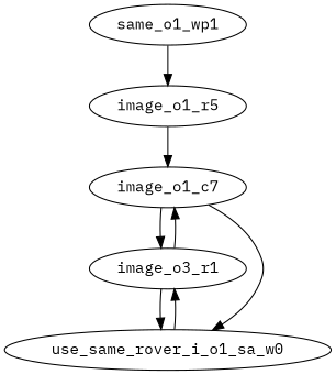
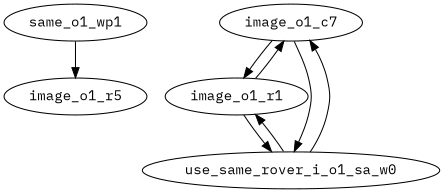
  digraph {
    fontname="IBM Plex Mono"
    node [fontname="IBM Plex Mono"]
    edge [fontname="IBM Plex Mono"]
    n1 [label=image_o1_r5]
    n2 [label=image_o1_c7]
-   image_o1_r1 [label=image_o3_r1]
+   image_o1_r1
    use_same_rover_i_o1_sa_w0
    n5 [label=same_o1_wp1]
    n2 -> image_o1_r1
    n2 -> use_same_rover_i_o1_sa_w0
    image_o1_r1 -> n2
    image_o1_r1 -> use_same_rover_i_o1_sa_w0
-   n1 -> n2
+   use_same_rover_i_o1_sa_w0 -> n2
    use_same_rover_i_o1_sa_w0 -> image_o1_r1
    n5 -> n1
  }
